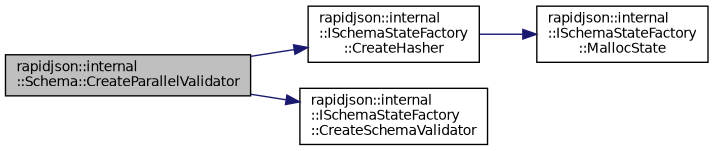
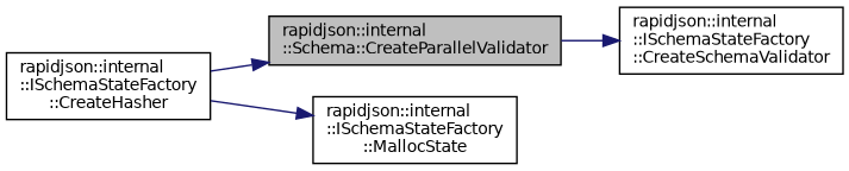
  digraph {
    rankdir=LR
    node [color=black fillcolor=white fontname=Helvetica fontsize=10 shape=record style=filled]
    edge [color=midnightblue fontname=Helvetica fontsize=10 labelfontname=Helvetica labelfontsize=10 style=solid]
    n1 [fillcolor=grey75 fontcolor=black height=0.2 label="rapidjson::internal\l::Schema::CreateParallelValidator" width=0.4]
    n2 [height=0.2 label="rapidjson::internal\l::ISchemaStateFactory\l::CreateHasher" width=0.4]
    n3 [height=0.2 label="rapidjson::internal\l::ISchemaStateFactory\l::CreateSchemaValidator" width=0.4]
    n4 [height=0.2 label="rapidjson::internal\l::ISchemaStateFactory\l::MallocState" width=0.4]
-   n1 -> n2
+   n2 -> n1
    n1 -> n3
    n2 -> n4
  }
